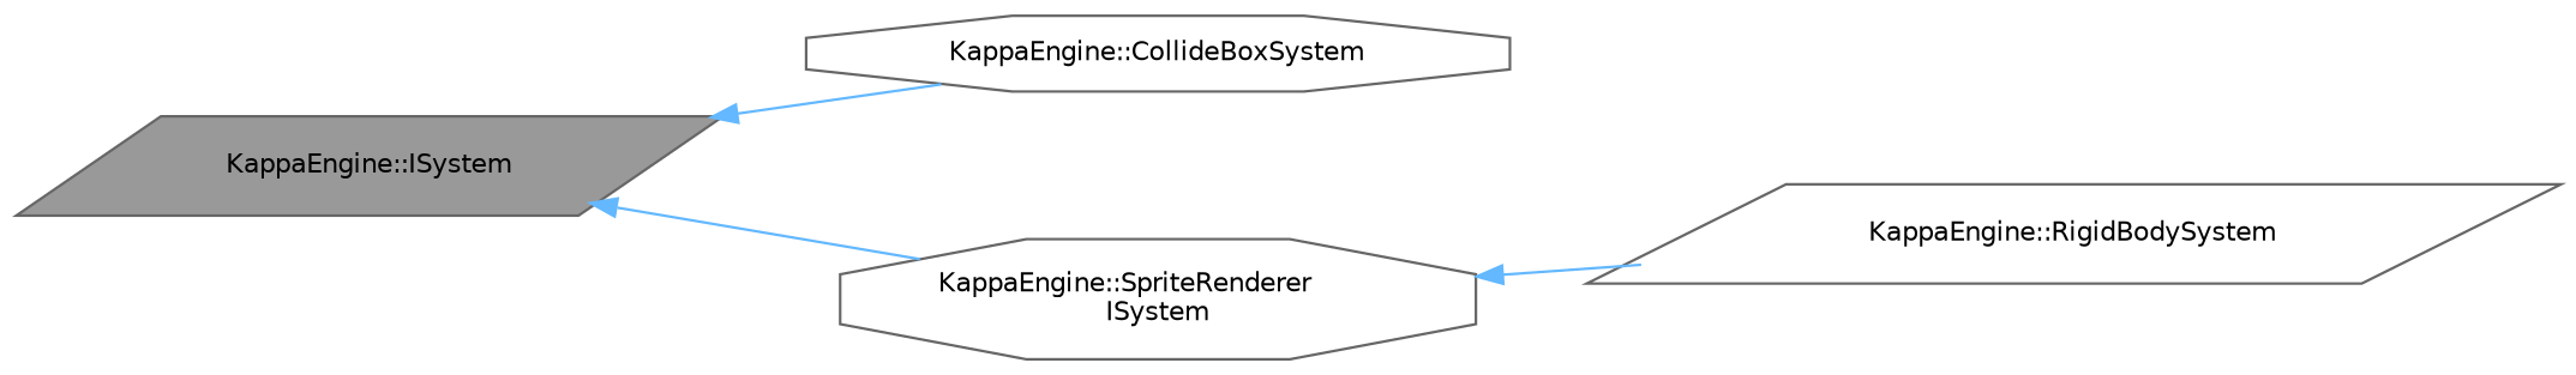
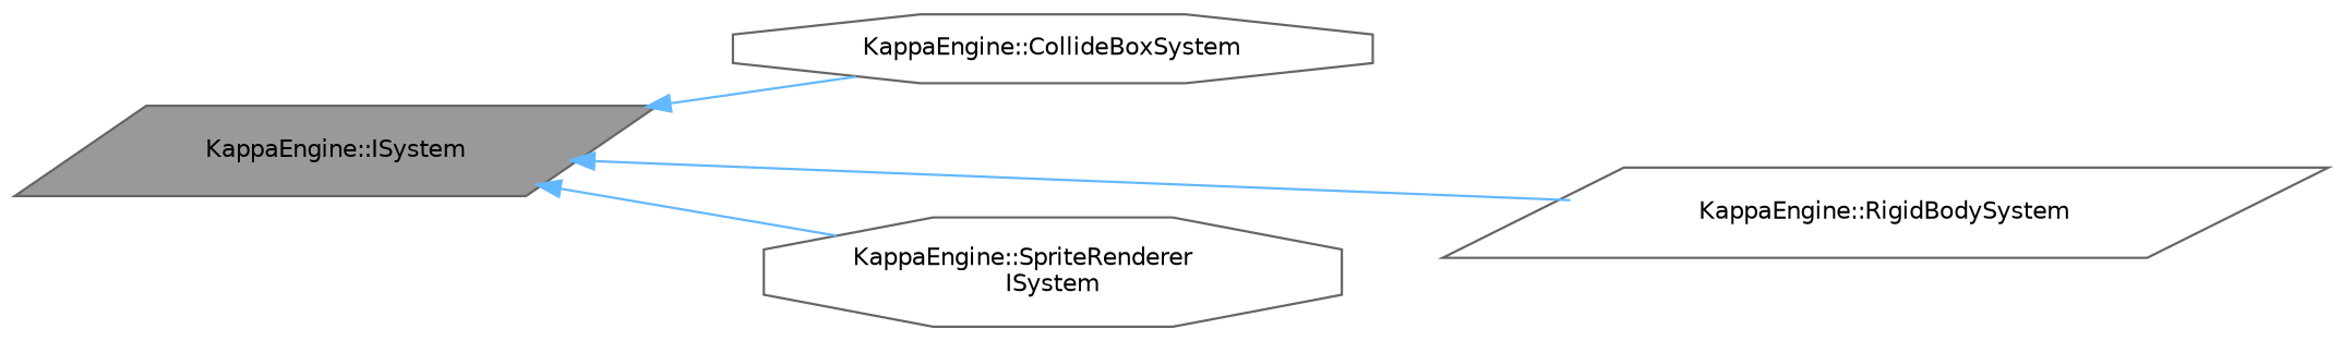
  digraph {
    rankdir=LR
    node [color=gray40 fillcolor=white fontname=Helvetica fontsize=10 shape=parallelogram style=filled]
    edge [color=steelblue1 dir=back fontname=Helvetica fontsize=10 labelfontname=Helvetica labelfontsize=10 style=solid]
    n1 [fillcolor=grey60 fontcolor=black height=0.2 label="KappaEngine::ISystem" width=0.4]
    n2 [height=0.2 label="KappaEngine::CollideBoxSystem" shape=octagon width=0.4]
    n3 [height=0.2 label="KappaEngine::RigidBodySystem" width=0.4]
    n4 [height=0.2 label="KappaEngine::SpriteRenderer\lISystem" shape=octagon width=0.4]
    n1 -> n2
-   n4 -> n3
+   n1 -> n3
    n1 -> n4
  }
